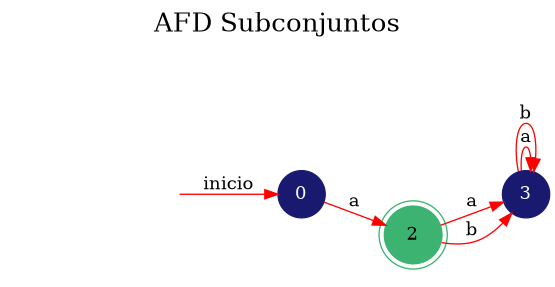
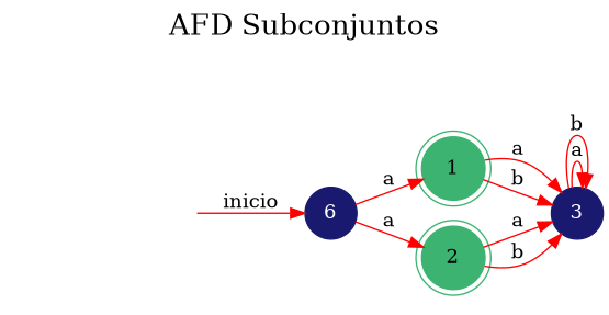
  digraph {
    fontsize=20
    label="AFD Subconjuntos"
    labelloc=t
    rankdir=LR
    node [color=midnightblue shape=circle style=filled fontcolor=white]
    edge [color=red]
+   1 [color=mediumseagreen shape=doublecircle fontcolor=""]
    3
    2 [color=mediumseagreen shape=doublecircle fontcolor=""]
    secret_node [style=invis]
-   0
+   0 [label=6]
+   1 -> 3 [label=a]
+   1 -> 3 [label=b]
    3 -> 3 [label=a]
    3 -> 3 [label=b]
    2 -> 3 [label=a]
    2 -> 3 [label=b]
    secret_node -> 0 [label=inicio]
+   0 -> 1 [label=a]
    0 -> 2 [label=a]
  }
